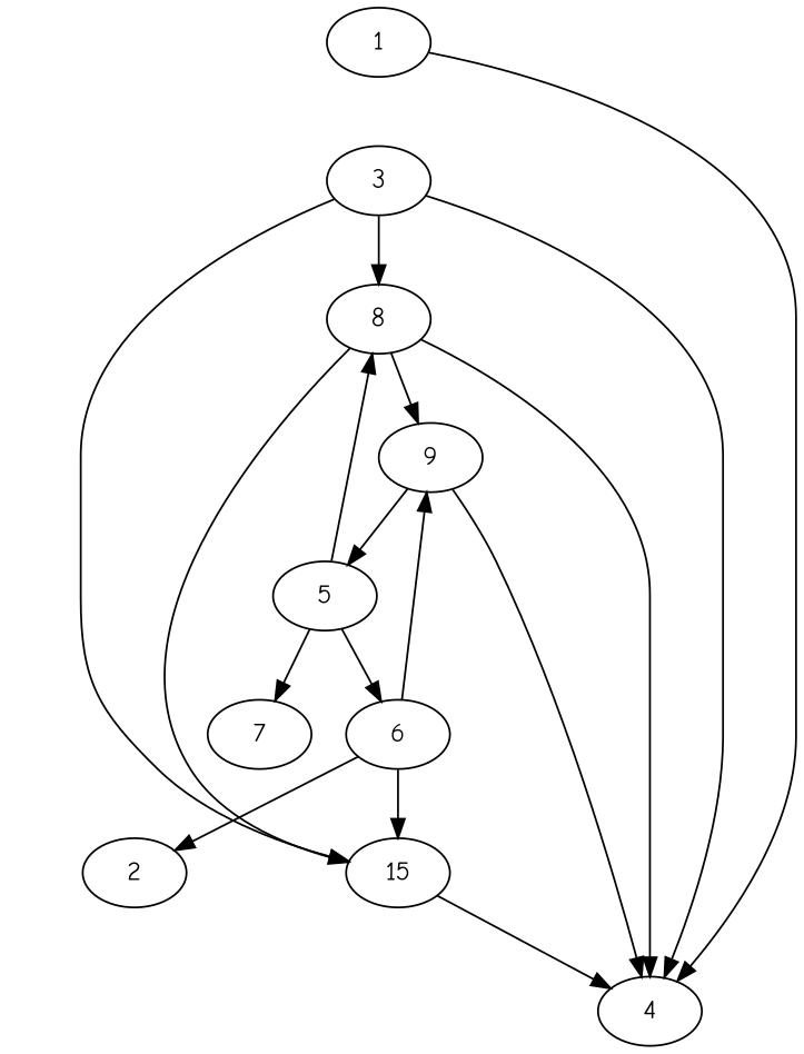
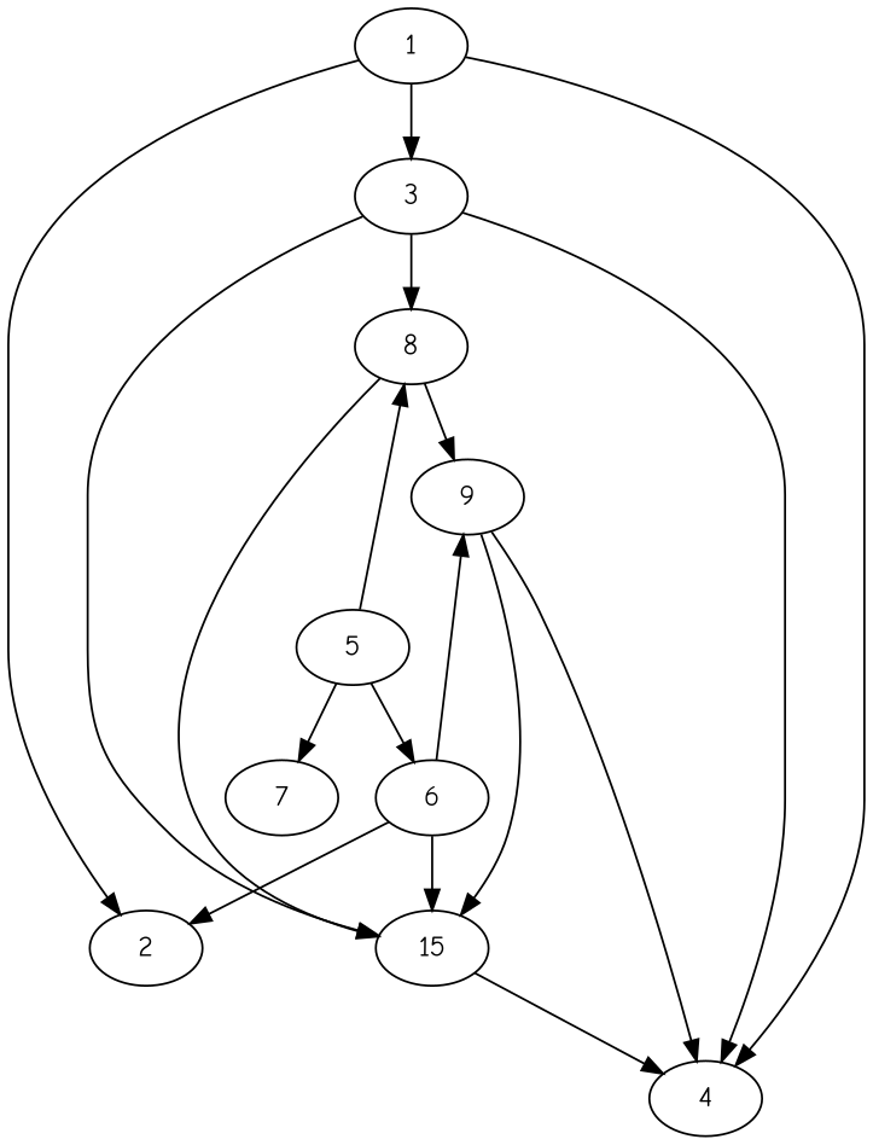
  strict digraph {
    fontname="Comic Neue"
    node [Processor=-1 Start=-1 Weight=8 fontname="Comic Neue"]
    edge [Weight=39 fontname="Comic Neue"]
    1 [Weight=6]
    2 [Weight=10]
    3 [Weight=3]
    4
    8
    n6 [label=15]
    9 [Weight=3]
    5 [Weight=5]
    6 [Weight=5]
    7 [Weight=7]
+   1 -> 2 [Weight=34]
+   1 -> 3 [Weight=24]
    1 -> 4 [Weight=44]
    3 -> 4
    3 -> 8 [Weight=10]
    3 -> n6 [Weight=48]
-   8 -> 4 [Weight=29]
    8 -> n6
    8 -> 9 [Weight=15]
    n6 -> 4
    9 -> 4 [Weight=34]
-   9 -> 5 [Weight=15]
+   9 -> n6 [Weight=15]
    5 -> 8
    5 -> 6 [Weight=48]
    5 -> 7 [Weight=19]
    6 -> 2 [Weight=10]
    6 -> n6 [Weight=48]
    6 -> 9 [Weight=48]
  }
